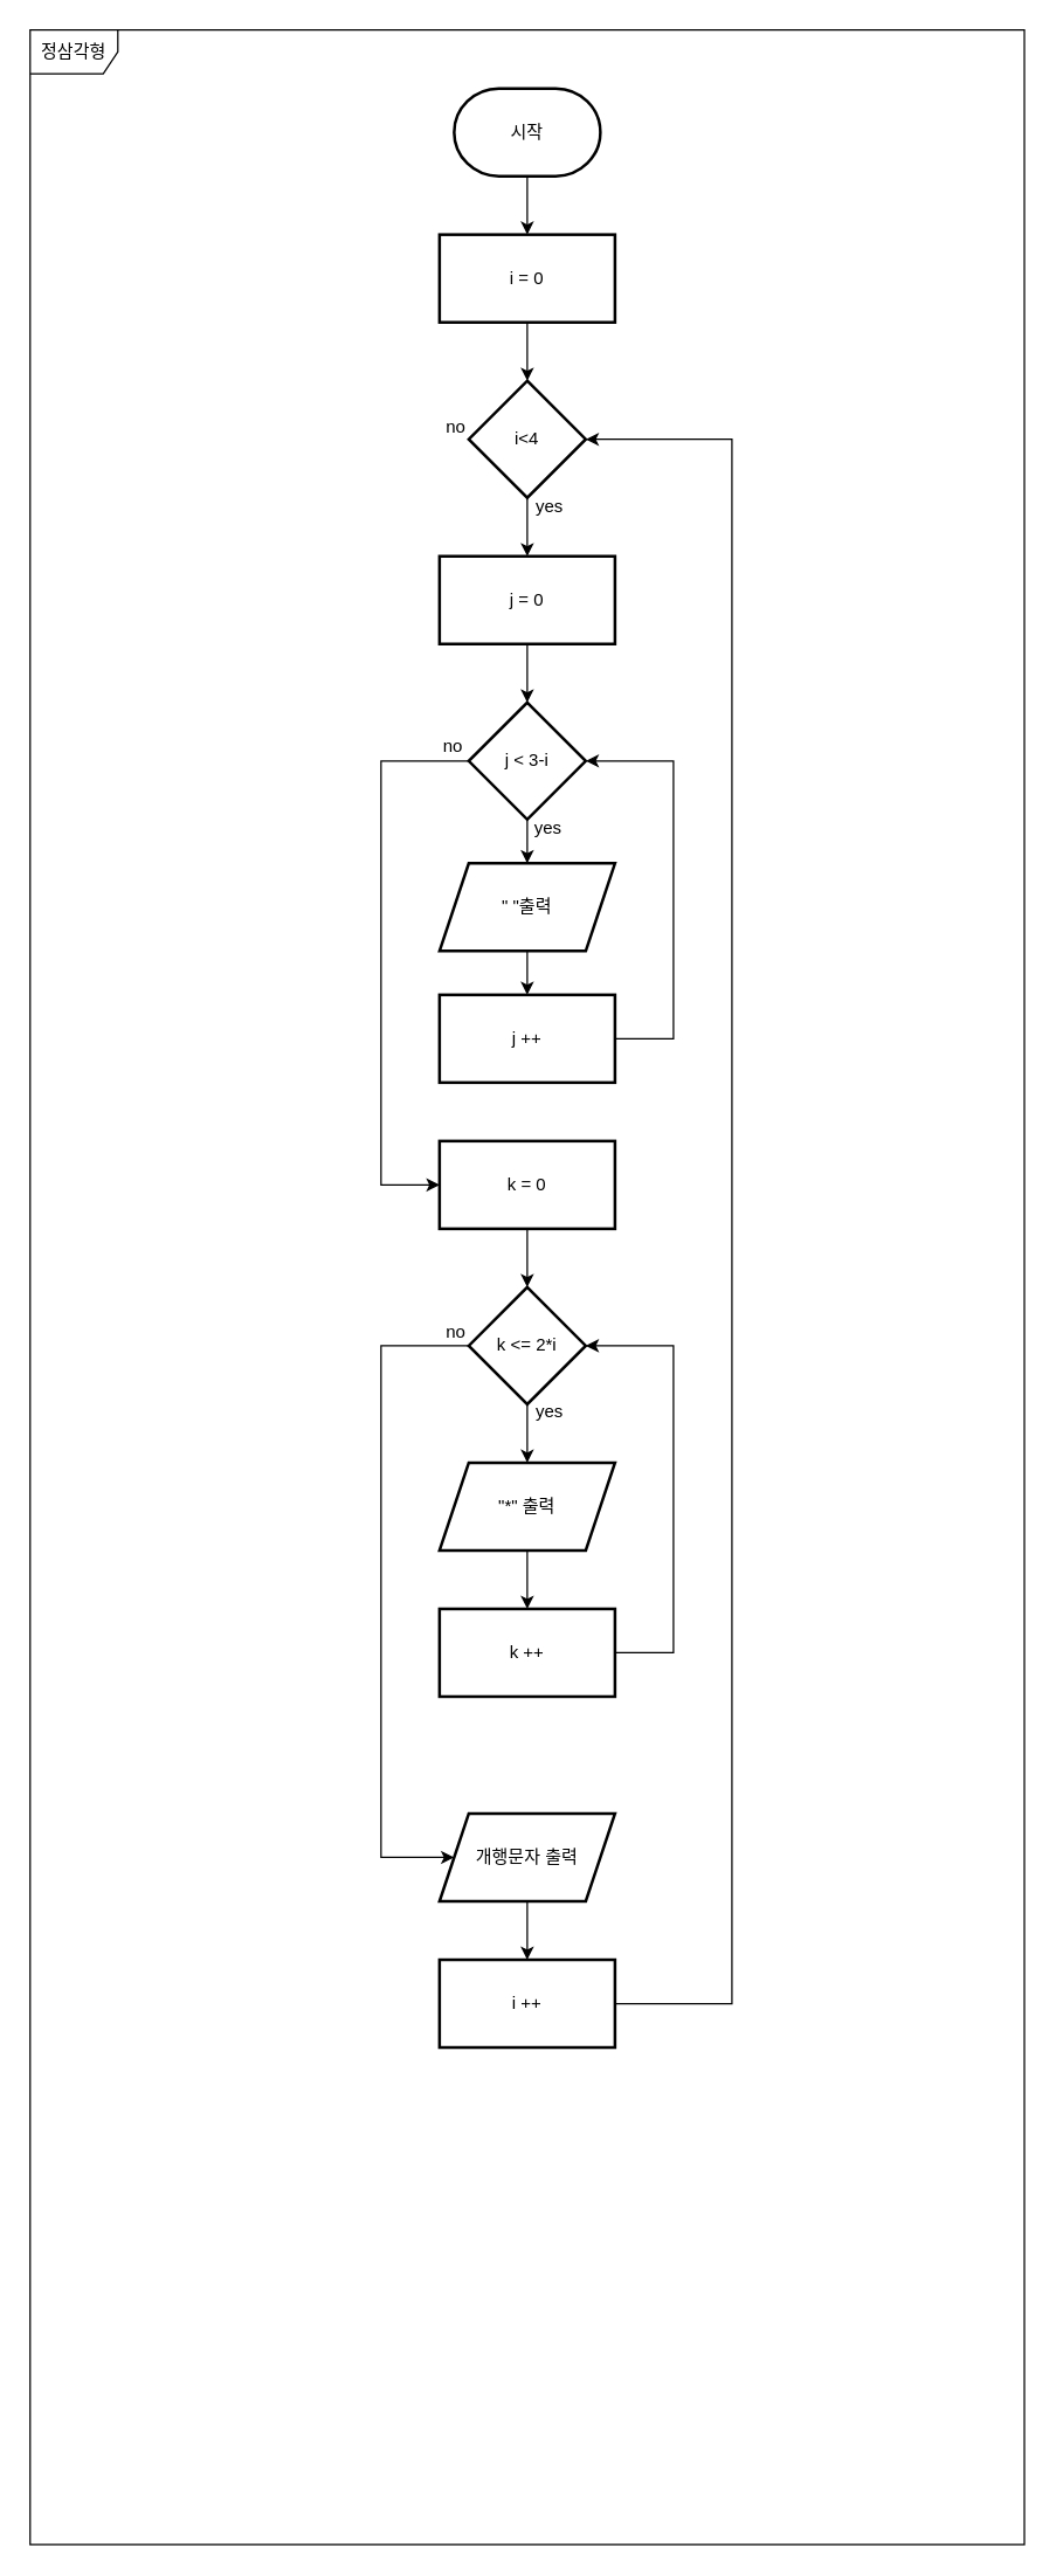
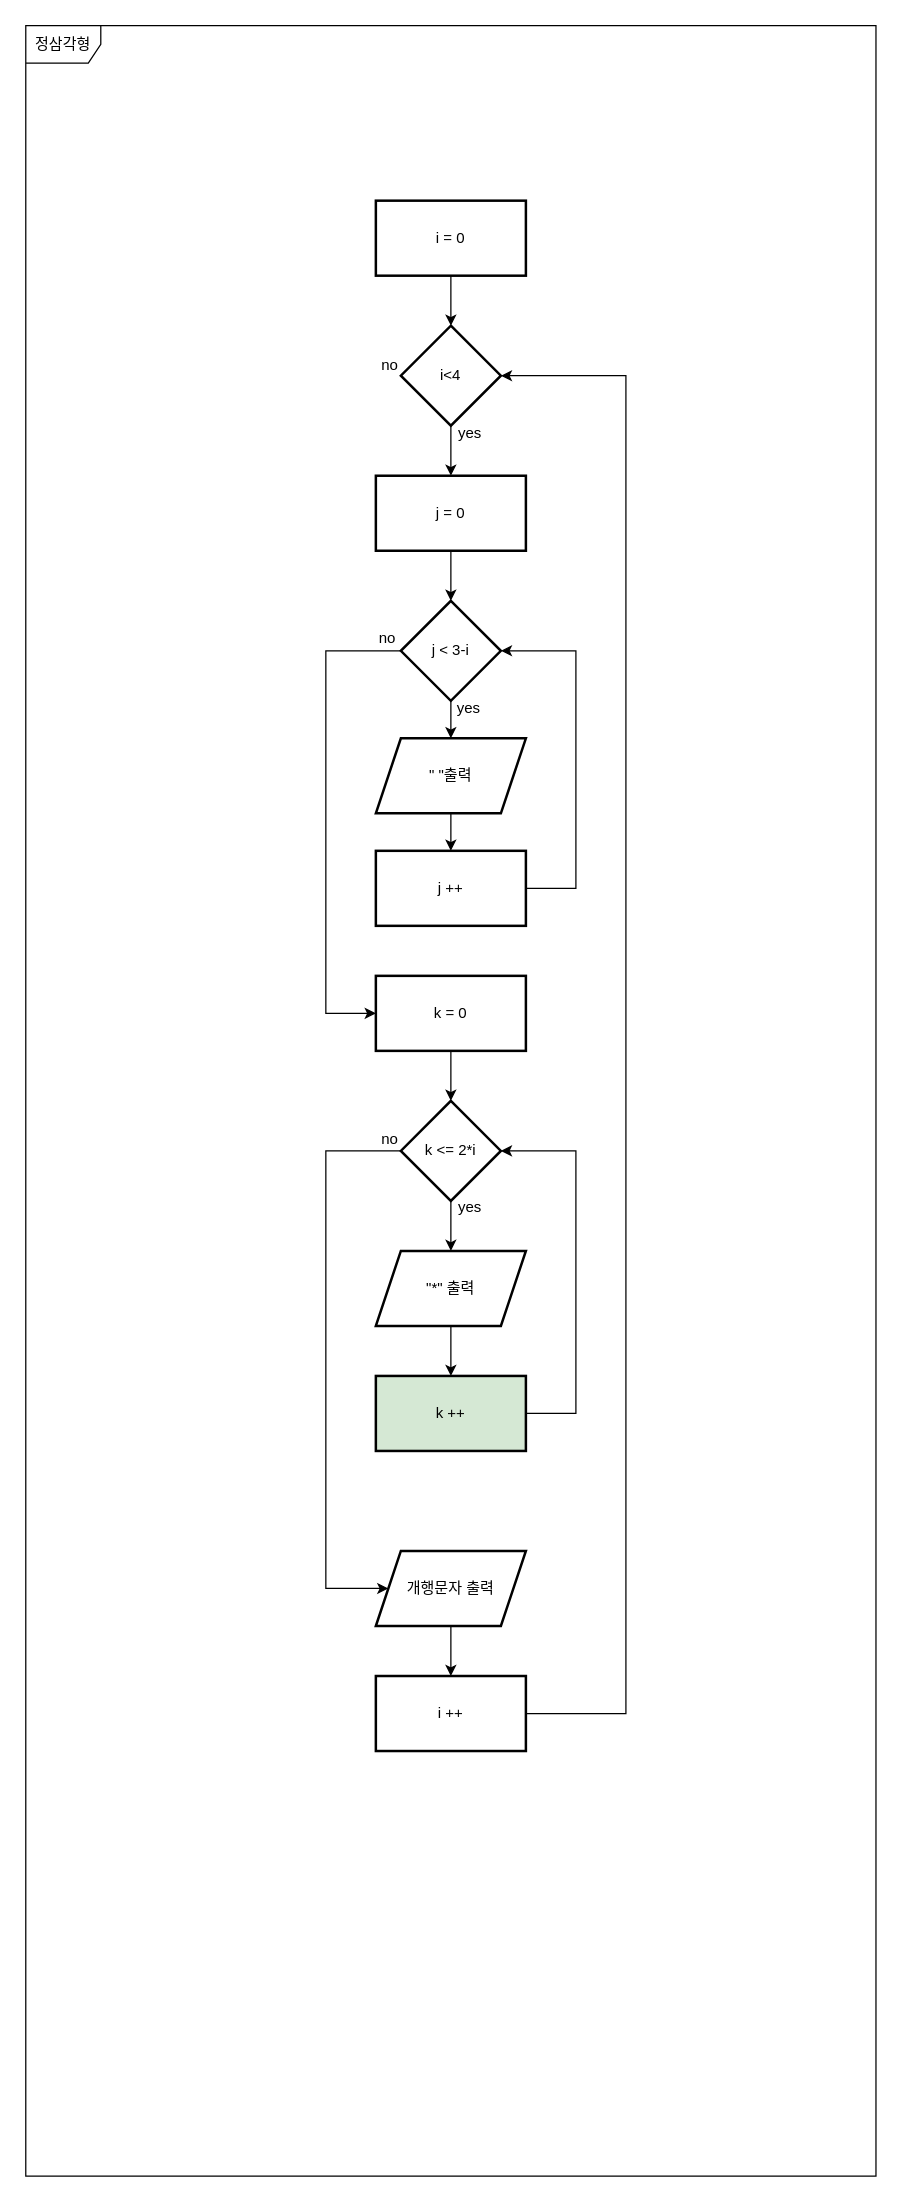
  <mxCell id="0" />
  <mxCell id="1" parent="0" />
  <mxCell id="2" value="정삼각형" style="shape=umlFrame;whiteSpace=wrap;html=1;pointerEvents=0;" vertex="1" parent="1"><mxGeometry x="20" y="20" width="680" height="1720" as="geometry" /></mxCell>
- <mxCell id="3" value="" style="edgeStyle=orthogonalEdgeStyle;rounded=0;orthogonalLoop=1;jettySize=auto;html=1;" edge="1" parent="1" source="4" target="6"><mxGeometry relative="1" as="geometry" /></mxCell>
- <mxCell id="4" value="시작" style="strokeWidth=2;html=1;shape=mxgraph.flowchart.terminator;whiteSpace=wrap;" vertex="1" parent="1"><mxGeometry x="310" y="60" width="100" height="60" as="geometry" /></mxCell>
  <mxCell id="5" value="" style="edgeStyle=orthogonalEdgeStyle;rounded=0;orthogonalLoop=1;jettySize=auto;html=1;" edge="1" parent="1" source="6" target="8"><mxGeometry relative="1" as="geometry" /></mxCell>
  <mxCell id="6" value="i = 0" style="whiteSpace=wrap;html=1;strokeWidth=2;" vertex="1" parent="1"><mxGeometry x="300" y="160" width="120" height="60" as="geometry" /></mxCell>
  <mxCell id="7" value="" style="edgeStyle=orthogonalEdgeStyle;rounded=0;orthogonalLoop=1;jettySize=auto;html=1;" edge="1" parent="1" source="8" target="10"><mxGeometry relative="1" as="geometry" /></mxCell>
  <mxCell id="8" value="i&amp;lt;4" style="rhombus;whiteSpace=wrap;html=1;strokeWidth=2;" vertex="1" parent="1"><mxGeometry x="320" y="260" width="80" height="80" as="geometry" /></mxCell>
  <mxCell id="9" value="" style="edgeStyle=orthogonalEdgeStyle;rounded=0;orthogonalLoop=1;jettySize=auto;html=1;" edge="1" parent="1" source="10" target="14"><mxGeometry relative="1" as="geometry" /></mxCell>
  <mxCell id="10" value="j = 0" style="whiteSpace=wrap;html=1;strokeWidth=2;" vertex="1" parent="1"><mxGeometry x="300" y="380" width="120" height="60" as="geometry" /></mxCell>
  <mxCell id="11" value="yes" style="text;html=1;align=center;verticalAlign=middle;resizable=0;points=[];autosize=1;strokeColor=none;fillColor=none;" vertex="1" parent="1"><mxGeometry x="355" y="331" width="40" height="30" as="geometry" /></mxCell>
  <mxCell id="12" value="" style="edgeStyle=orthogonalEdgeStyle;rounded=0;orthogonalLoop=1;jettySize=auto;html=1;" edge="1" parent="1" source="14" target="16"><mxGeometry relative="1" as="geometry" /></mxCell>
  <mxCell id="13" style="edgeStyle=orthogonalEdgeStyle;rounded=0;orthogonalLoop=1;jettySize=auto;html=1;entryX=0;entryY=0.5;entryDx=0;entryDy=0;" edge="1" parent="1" source="14" target="21"><mxGeometry relative="1" as="geometry"><Array as="points"><mxPoint x="260" y="520" /><mxPoint x="260" y="810" /></Array></mxGeometry></mxCell>
  <mxCell id="14" value="j &amp;lt; 3-i" style="rhombus;whiteSpace=wrap;html=1;strokeWidth=2;" vertex="1" parent="1"><mxGeometry x="320" y="480" width="80" height="80" as="geometry" /></mxCell>
  <mxCell id="15" value="" style="edgeStyle=orthogonalEdgeStyle;rounded=0;orthogonalLoop=1;jettySize=auto;html=1;" edge="1" parent="1" source="16" target="19"><mxGeometry relative="1" as="geometry" /></mxCell>
  <mxCell id="16" value="&quot; &quot;출력" style="shape=parallelogram;perimeter=parallelogramPerimeter;whiteSpace=wrap;html=1;fixedSize=1;strokeWidth=2;" vertex="1" parent="1"><mxGeometry x="300" y="590" width="120" height="60" as="geometry" /></mxCell>
  <mxCell id="17" value="yes" style="text;html=1;align=center;verticalAlign=middle;resizable=0;points=[];autosize=1;strokeColor=none;fillColor=none;" vertex="1" parent="1"><mxGeometry x="354" y="551" width="40" height="30" as="geometry" /></mxCell>
  <mxCell id="18" style="edgeStyle=orthogonalEdgeStyle;rounded=0;orthogonalLoop=1;jettySize=auto;html=1;entryX=1;entryY=0.5;entryDx=0;entryDy=0;" edge="1" parent="1" source="19" target="14"><mxGeometry relative="1" as="geometry"><Array as="points"><mxPoint x="460" y="710" /><mxPoint x="460" y="520" /></Array></mxGeometry></mxCell>
  <mxCell id="19" value="j ++" style="whiteSpace=wrap;html=1;strokeWidth=2;" vertex="1" parent="1"><mxGeometry x="300" y="680" width="120" height="60" as="geometry" /></mxCell>
  <mxCell id="20" value="" style="edgeStyle=orthogonalEdgeStyle;rounded=0;orthogonalLoop=1;jettySize=auto;html=1;" edge="1" parent="1" source="21" target="25"><mxGeometry relative="1" as="geometry" /></mxCell>
  <mxCell id="21" value="k = 0" style="whiteSpace=wrap;html=1;strokeWidth=2;" vertex="1" parent="1"><mxGeometry x="300" y="780" width="120" height="60" as="geometry" /></mxCell>
  <mxCell id="22" value="no" style="text;html=1;align=center;verticalAlign=middle;resizable=0;points=[];autosize=1;strokeColor=none;fillColor=none;" vertex="1" parent="1"><mxGeometry x="289" y="495" width="40" height="30" as="geometry" /></mxCell>
  <mxCell id="23" value="" style="edgeStyle=orthogonalEdgeStyle;rounded=0;orthogonalLoop=1;jettySize=auto;html=1;" edge="1" parent="1" source="25" target="27"><mxGeometry relative="1" as="geometry" /></mxCell>
  <mxCell id="24" style="edgeStyle=orthogonalEdgeStyle;rounded=0;orthogonalLoop=1;jettySize=auto;html=1;entryX=0;entryY=0.5;entryDx=0;entryDy=0;" edge="1" parent="1" source="25" target="32"><mxGeometry relative="1" as="geometry"><Array as="points"><mxPoint x="260" y="920" /><mxPoint x="260" y="1270" /></Array></mxGeometry></mxCell>
  <mxCell id="25" value="k &amp;lt;= 2*i" style="rhombus;whiteSpace=wrap;html=1;strokeWidth=2;" vertex="1" parent="1"><mxGeometry x="320" y="880" width="80" height="80" as="geometry" /></mxCell>
  <mxCell id="26" value="" style="edgeStyle=orthogonalEdgeStyle;rounded=0;orthogonalLoop=1;jettySize=auto;html=1;" edge="1" parent="1" source="27" target="30"><mxGeometry relative="1" as="geometry" /></mxCell>
  <mxCell id="27" value="&quot;*&quot; 출력" style="shape=parallelogram;perimeter=parallelogramPerimeter;whiteSpace=wrap;html=1;fixedSize=1;strokeWidth=2;" vertex="1" parent="1"><mxGeometry x="300" y="1000" width="120" height="60" as="geometry" /></mxCell>
  <mxCell id="28" value="yes" style="text;html=1;align=center;verticalAlign=middle;resizable=0;points=[];autosize=1;strokeColor=none;fillColor=none;" vertex="1" parent="1"><mxGeometry x="355" y="950" width="40" height="30" as="geometry" /></mxCell>
  <mxCell id="29" style="edgeStyle=orthogonalEdgeStyle;rounded=0;orthogonalLoop=1;jettySize=auto;html=1;entryX=1;entryY=0.5;entryDx=0;entryDy=0;" edge="1" parent="1" source="30" target="25"><mxGeometry relative="1" as="geometry"><Array as="points"><mxPoint x="460" y="1130" /><mxPoint x="460" y="920" /></Array></mxGeometry></mxCell>
- <mxCell id="30" value="k ++" style="whiteSpace=wrap;html=1;strokeWidth=2;" vertex="1" parent="1"><mxGeometry x="300" y="1100" width="120" height="60" as="geometry" /></mxCell>
+ <mxCell id="30" value="k ++" style="whiteSpace=wrap;html=1;strokeWidth=2;fillColor=#d5e8d4;" vertex="1" parent="1"><mxGeometry x="300" y="1100" width="120" height="60" as="geometry" /></mxCell>
  <mxCell id="31" value="" style="edgeStyle=orthogonalEdgeStyle;rounded=0;orthogonalLoop=1;jettySize=auto;html=1;" edge="1" parent="1" source="32" target="34"><mxGeometry relative="1" as="geometry" /></mxCell>
  <mxCell id="32" value="개행문자 출력" style="shape=parallelogram;perimeter=parallelogramPerimeter;whiteSpace=wrap;html=1;fixedSize=1;strokeWidth=2;" vertex="1" parent="1"><mxGeometry x="300" y="1240" width="120" height="60" as="geometry" /></mxCell>
  <mxCell id="33" style="edgeStyle=orthogonalEdgeStyle;rounded=0;orthogonalLoop=1;jettySize=auto;html=1;entryX=1;entryY=0.5;entryDx=0;entryDy=0;" edge="1" parent="1" source="34" target="8"><mxGeometry relative="1" as="geometry"><Array as="points"><mxPoint x="500" y="1370" /><mxPoint x="500" y="300" /></Array></mxGeometry></mxCell>
  <mxCell id="34" value="i ++" style="whiteSpace=wrap;html=1;strokeWidth=2;" vertex="1" parent="1"><mxGeometry x="300" y="1340" width="120" height="60" as="geometry" /></mxCell>
  <mxCell id="35" value="no" style="text;html=1;align=center;verticalAlign=middle;resizable=0;points=[];autosize=1;strokeColor=none;fillColor=none;" vertex="1" parent="1"><mxGeometry x="291" y="896" width="40" height="30" as="geometry" /></mxCell>
  <mxCell id="36" value="no" style="text;html=1;align=center;verticalAlign=middle;resizable=0;points=[];autosize=1;strokeColor=none;fillColor=none;" vertex="1" parent="1"><mxGeometry x="291" y="277" width="40" height="30" as="geometry" /></mxCell>
